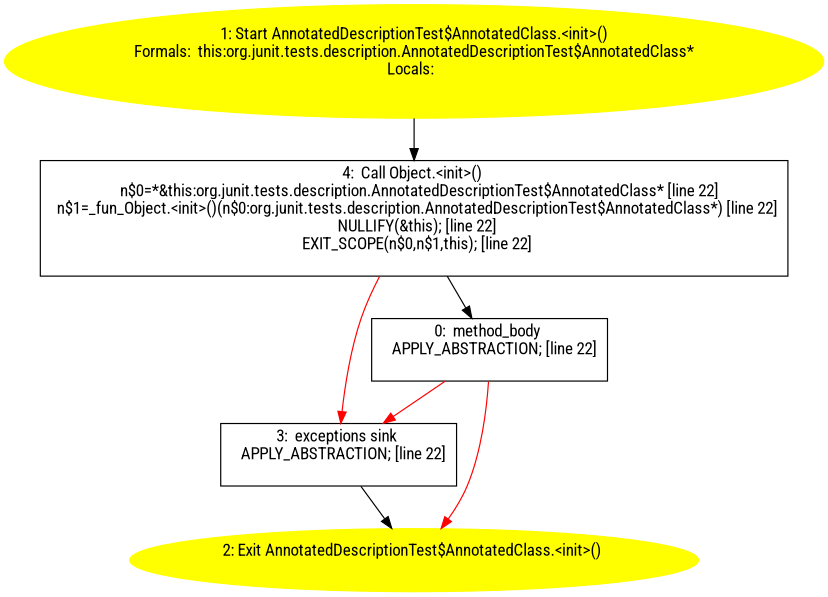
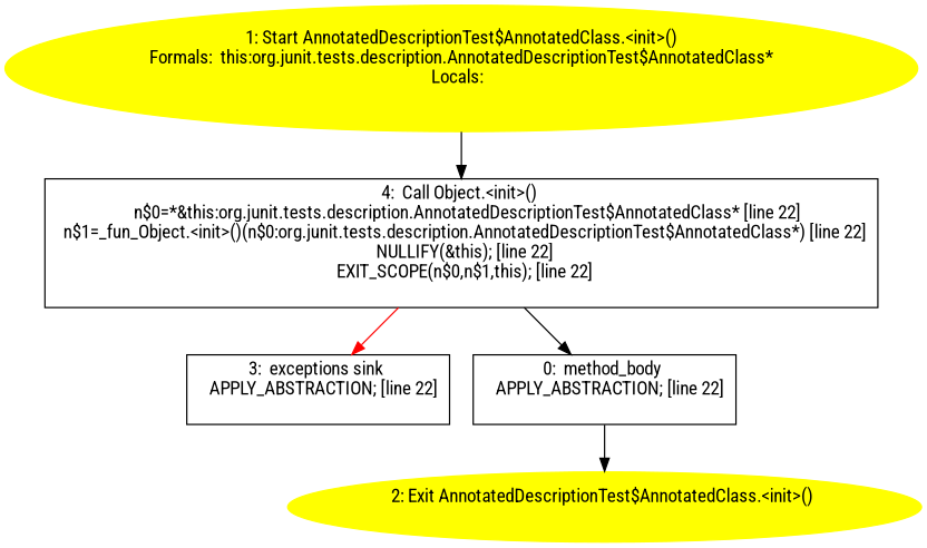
  digraph {
    fontname="Roboto Condensed"
    node [fontname="Roboto Condensed" shape=box]
    edge [fontname="Roboto Condensed"]
    n1 [color=yellow label="1: Start AnnotatedDescriptionTest$AnnotatedClass.<init>()\nFormals:  this:org.junit.tests.description.AnnotatedDescriptionTest$AnnotatedClass*\nLocals:  \n  " style=filled shape=""]
    n2 [label="4:  Call Object.<init>() \n   n$0=*&this:org.junit.tests.description.AnnotatedDescriptionTest$AnnotatedClass* [line 22]\n  n$1=_fun_Object.<init>()(n$0:org.junit.tests.description.AnnotatedDescriptionTest$AnnotatedClass*) [line 22]\n  NULLIFY(&this); [line 22]\n  EXIT_SCOPE(n$0,n$1,this); [line 22]\n "]
    n3 [label="3:  exceptions sink \n   APPLY_ABSTRACTION; [line 22]\n "]
    n4 [label="0:  method_body \n   APPLY_ABSTRACTION; [line 22]\n "]
    n5 [color=yellow label="2: Exit AnnotatedDescriptionTest$AnnotatedClass.<init>() \n  " style=filled shape=""]
    n1 -> n2
    n2 -> n3 [color=red]
    n2 -> n4
-   n3 -> n5
-   n4 -> n3 [color=red]
-   n4 -> n5 [color=red]
+   n4 -> n5
  }
